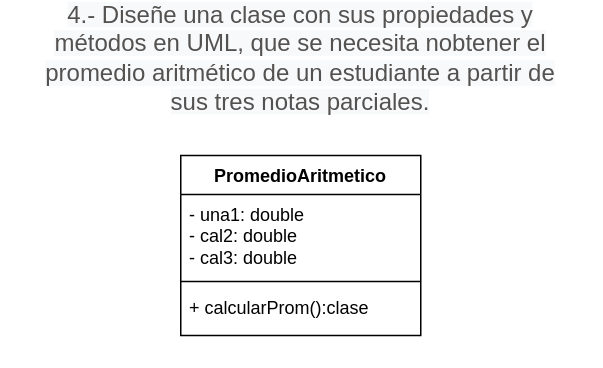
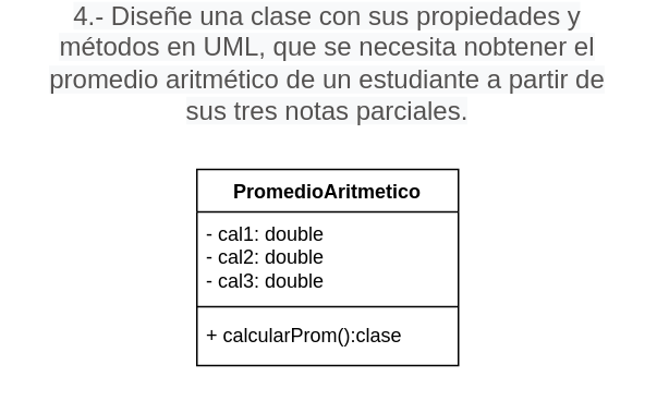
  <mxCell id="0" />
  <mxCell id="1" parent="0" />
  <mxCell id="2" value="PromedioAritmetico" style="swimlane;fontStyle=1;align=center;verticalAlign=top;childLayout=stackLayout;horizontal=1;startSize=26;horizontalStack=0;resizeParent=1;resizeParentMax=0;resizeLast=0;collapsible=1;marginBottom=0;whiteSpace=wrap;html=1;" parent="1" vertex="1"><mxGeometry x="120" y="100" width="160" height="120" as="geometry" /></mxCell>
- <mxCell id="3" value="- una1&lt;span style=&quot;background-color: initial;&quot;&gt;: double&lt;/span&gt;&lt;div&gt;&lt;span style=&quot;background-color: initial;&quot;&gt;- cal2: double&lt;/span&gt;&lt;/div&gt;&lt;div&gt;&lt;span style=&quot;background-color: initial;&quot;&gt;- cal3: double&lt;/span&gt;&lt;/div&gt;" style="text;strokeColor=none;fillColor=none;align=left;verticalAlign=top;spacingLeft=4;spacingRight=4;overflow=hidden;rotatable=0;points=[[0,0.5],[1,0.5]];portConstraint=eastwest;whiteSpace=wrap;html=1;" parent="2" vertex="1"><mxGeometry y="26" width="160" height="54" as="geometry" /></mxCell>
+ <mxCell id="3" value="- cal1&lt;span style=&quot;background-color: initial;&quot;&gt;: double&lt;/span&gt;&lt;div&gt;&lt;span style=&quot;background-color: initial;&quot;&gt;- cal2: double&lt;/span&gt;&lt;/div&gt;&lt;div&gt;&lt;span style=&quot;background-color: initial;&quot;&gt;- cal3: double&lt;/span&gt;&lt;/div&gt;" style="text;strokeColor=none;fillColor=none;align=left;verticalAlign=top;spacingLeft=4;spacingRight=4;overflow=hidden;rotatable=0;points=[[0,0.5],[1,0.5]];portConstraint=eastwest;whiteSpace=wrap;html=1;" parent="2" vertex="1"><mxGeometry y="26" width="160" height="54" as="geometry" /></mxCell>
  <mxCell id="4" value="" style="line;strokeWidth=1;fillColor=none;align=left;verticalAlign=middle;spacingTop=-1;spacingLeft=3;spacingRight=3;rotatable=0;labelPosition=right;points=[];portConstraint=eastwest;strokeColor=inherit;" parent="2" vertex="1"><mxGeometry y="80" width="160" height="8" as="geometry" /></mxCell>
  <mxCell id="5" value="&lt;div&gt;+ calcularProm():clase&lt;/div&gt;" style="text;strokeColor=none;fillColor=none;align=left;verticalAlign=top;spacingLeft=4;spacingRight=4;overflow=hidden;rotatable=0;points=[[0,0.5],[1,0.5]];portConstraint=eastwest;whiteSpace=wrap;html=1;" parent="2" vertex="1"><mxGeometry y="88" width="160" height="32" as="geometry" /></mxCell>
  <mxCell id="6" value="&lt;span style=&quot;color: rgb(84, 82, 81); font-family: Montserrat, Arial, Helvetica, sans-serif; font-size: 16px; text-align: left; background-color: rgb(248, 249, 250);&quot;&gt;4.- Diseñe una clase con sus propiedades y métodos en UML, que se necesita nobtener el promedio aritmético de un estudiante a partir de sus tres notas parciales.&lt;/span&gt;" style="text;html=1;strokeColor=none;fillColor=none;align=center;verticalAlign=middle;whiteSpace=wrap;rounded=0;" vertex="1" parent="1"><mxGeometry x="20" y="20" width="360" height="30" as="geometry" /></mxCell>
